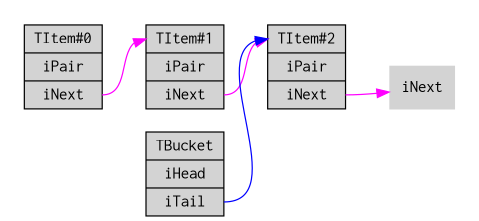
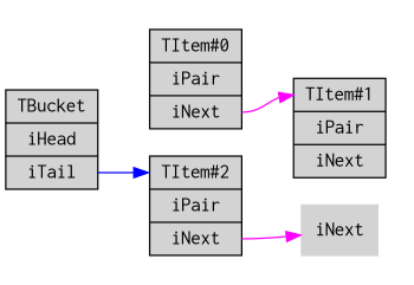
  digraph {
    rankdir=LR
    node [fontname=Courier shape=record style=filled]
    edge [color=magenta headport=Name tailport=Next]
    n1 [label="<Name> TItem#0 | iPair | <Next> iNext"]
    n2 [label="<Name> TItem#1 | iPair | <Next> iNext"]
    n3 [label="<Name> TItem#2 | iPair | <Next> iNext"]
    n4 [label=iNext shape=plaintext]
    n5 [label="<Name> TBucket | <Head> iHead | <Tail> iTail"]
    subgraph cluster_1 {
      style=invis
      n1
      n2
      n3
      n4
    }
    n1 -> n2
-   n2 -> n3
    n3 -> n4
    n5 -> n3 [color=blue tailport=Tail]
  }
